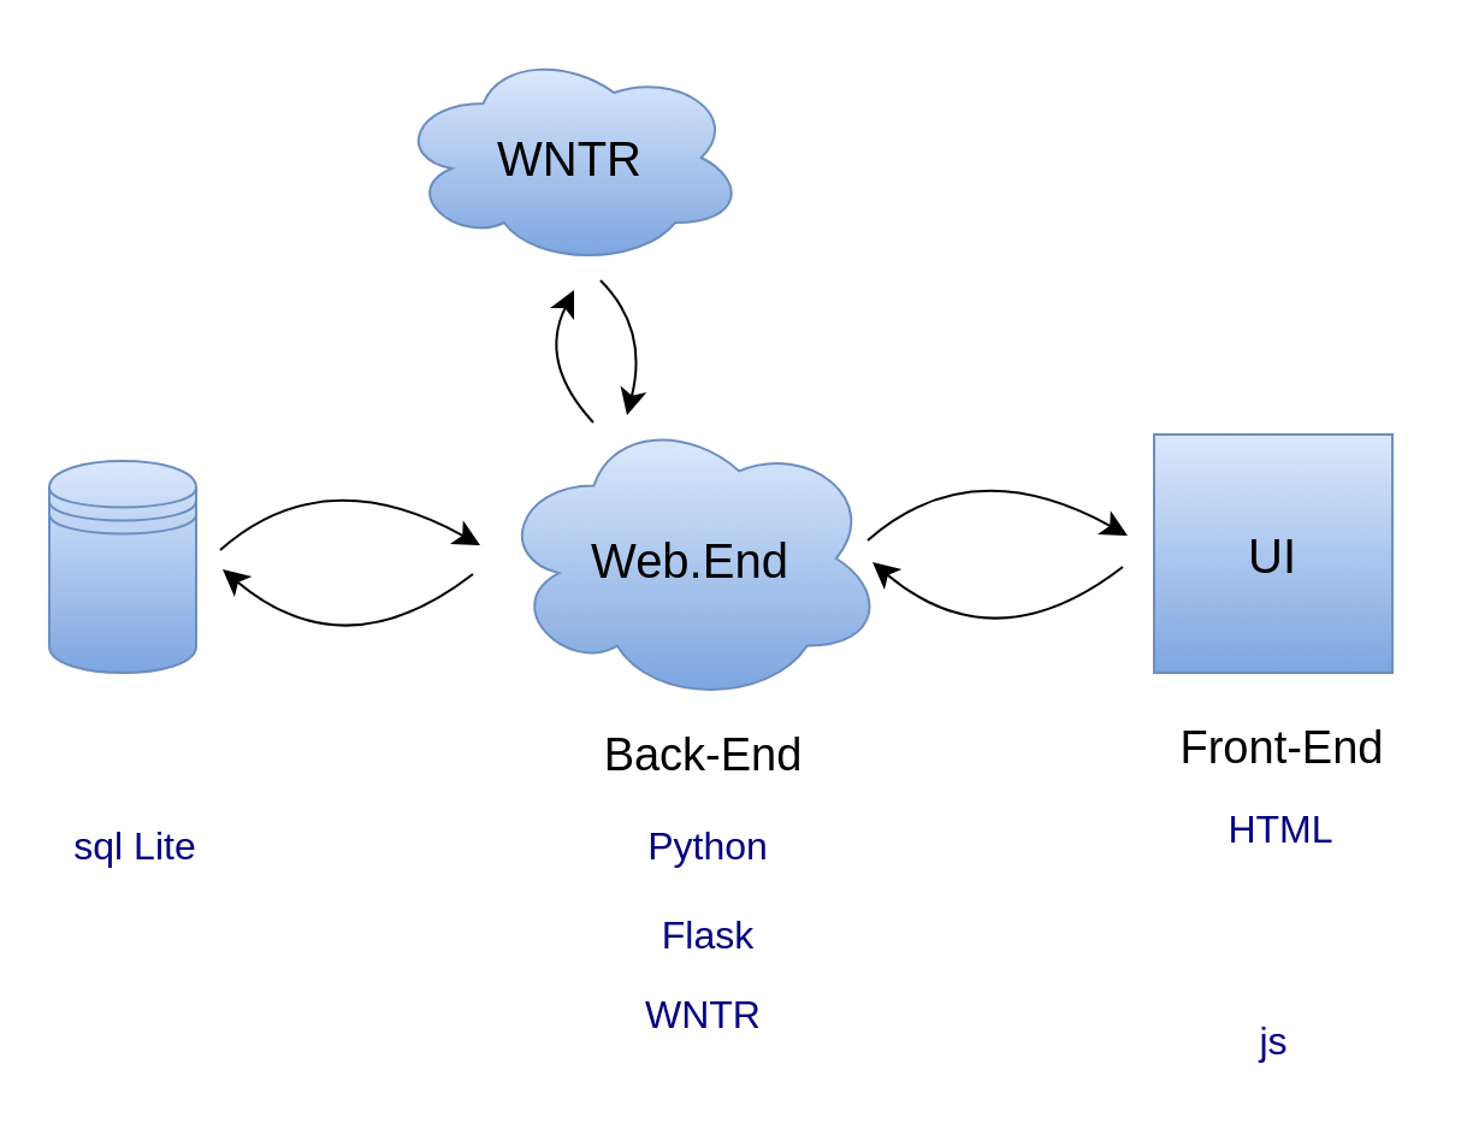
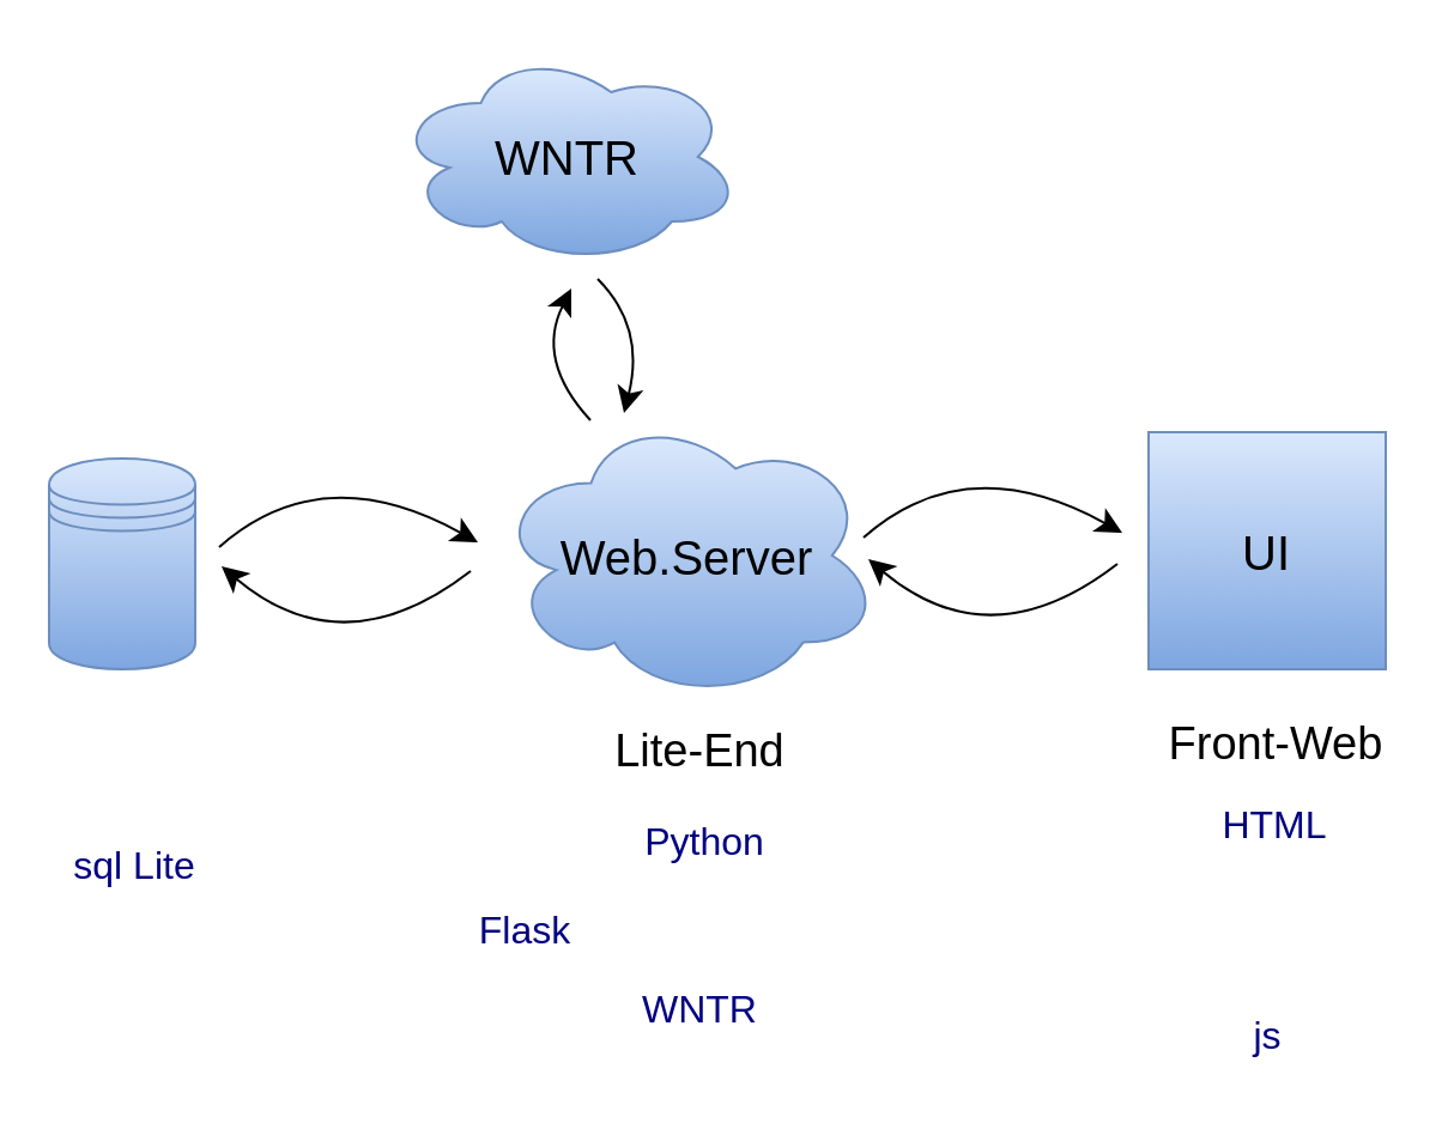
  <mxCell id="0" />
  <mxCell id="1" parent="0" />
  <mxCell id="2" value="" style="shape=datastore;whiteSpace=wrap;html=1;fillColor=#dae8fc;gradientColor=#7ea6e0;strokeColor=#6c8ebf;" vertex="1" parent="1"><mxGeometry x="20" y="191" width="61" height="88" as="geometry" /></mxCell>
- <mxCell id="3" value="sql Lite" style="text;html=1;align=center;verticalAlign=middle;whiteSpace=wrap;rounded=0;fontSize=16;fontColor=#000080;" vertex="1" parent="1"><mxGeometry x="26" y="336" width="60" height="30" as="geometry" /></mxCell>
+ <mxCell id="3" value="sql Lite" style="text;html=1;align=center;verticalAlign=middle;whiteSpace=wrap;rounded=0;fontSize=16;fontColor=#000080;" vertex="1" parent="1"><mxGeometry x="26" y="346" width="60" height="30" as="geometry" /></mxCell>
  <mxCell id="4" value="" style="endArrow=classic;html=1;rounded=0;fontSize=12;startSize=8;endSize=8;curved=1;" edge="1" parent="1"><mxGeometry width="50" height="50" relative="1" as="geometry"><mxPoint x="91" y="228" as="sourcePoint" /><mxPoint x="199" y="226" as="targetPoint" /><Array as="points"><mxPoint x="134" y="190" /></Array></mxGeometry></mxCell>
  <mxCell id="5" value="" style="endArrow=classic;html=1;rounded=0;fontSize=12;startSize=8;endSize=8;curved=1;" edge="1" parent="1"><mxGeometry width="50" height="50" relative="1" as="geometry"><mxPoint x="466" y="235" as="sourcePoint" /><mxPoint x="362" y="233" as="targetPoint" /><Array as="points"><mxPoint x="413" y="276" /></Array></mxGeometry></mxCell>
- <mxCell id="6" value="Web.End" style="ellipse;shape=cloud;whiteSpace=wrap;html=1;fillColor=#dae8fc;gradientColor=#7ea6e0;strokeColor=#6c8ebf;fontSize=20;" vertex="1" parent="1"><mxGeometry x="206" y="171" width="161" height="121" as="geometry" /></mxCell>
+ <mxCell id="6" value="Web.Server" style="ellipse;shape=cloud;whiteSpace=wrap;html=1;fillColor=#dae8fc;gradientColor=#7ea6e0;strokeColor=#6c8ebf;fontSize=20;" vertex="1" parent="1"><mxGeometry x="206" y="171" width="161" height="121" as="geometry" /></mxCell>
  <mxCell id="7" value="" style="endArrow=classic;html=1;rounded=0;fontSize=12;startSize=8;endSize=8;curved=1;" edge="1" parent="1"><mxGeometry width="50" height="50" relative="1" as="geometry"><mxPoint x="360" y="224" as="sourcePoint" /><mxPoint x="468" y="222" as="targetPoint" /><Array as="points"><mxPoint x="403" y="186" /></Array></mxGeometry></mxCell>
  <mxCell id="8" value="" style="endArrow=classic;html=1;rounded=0;fontSize=12;startSize=8;endSize=8;curved=1;" edge="1" parent="1"><mxGeometry width="50" height="50" relative="1" as="geometry"><mxPoint x="196" y="238" as="sourcePoint" /><mxPoint x="92" y="236" as="targetPoint" /><Array as="points"><mxPoint x="143" y="279" /></Array></mxGeometry></mxCell>
- <mxCell id="9" value="Back-End" style="text;html=1;align=center;verticalAlign=middle;whiteSpace=wrap;rounded=0;fontSize=19;" vertex="1" parent="1"><mxGeometry x="249" y="299" width="86" height="30" as="geometry" /></mxCell>
+ <mxCell id="9" value="Lite-End" style="text;html=1;align=center;verticalAlign=middle;whiteSpace=wrap;rounded=0;fontSize=19;" vertex="1" parent="1"><mxGeometry x="249" y="299" width="86" height="30" as="geometry" /></mxCell>
  <mxCell id="10" value="&lt;div&gt;Python&lt;br&gt;&lt;/div&gt;" style="text;html=1;align=center;verticalAlign=middle;whiteSpace=wrap;rounded=0;fontSize=16;fontColor=#000080;" vertex="1" parent="1"><mxGeometry x="264" y="336" width="60" height="30" as="geometry" /></mxCell>
- <mxCell id="11" value="Flask" style="text;html=1;align=center;verticalAlign=middle;whiteSpace=wrap;rounded=0;fontSize=16;fontColor=#000080;" vertex="1" parent="1"><mxGeometry x="264" y="373" width="60" height="30" as="geometry" /></mxCell>
+ <mxCell id="11" value="Flask" style="text;html=1;align=center;verticalAlign=middle;whiteSpace=wrap;rounded=0;fontSize=16;fontColor=#000080;" vertex="1" parent="1"><mxGeometry x="189" y="373" width="60" height="30" as="geometry" /></mxCell>
  <mxCell id="12" value="WNTR" style="text;html=1;align=center;verticalAlign=middle;whiteSpace=wrap;rounded=0;fontSize=16;fontColor=#000080;" vertex="1" parent="1"><mxGeometry x="262" y="406" width="60" height="30" as="geometry" /></mxCell>
  <mxCell id="13" value="UI" style="whiteSpace=wrap;html=1;aspect=fixed;fillColor=#dae8fc;gradientColor=#7ea6e0;strokeColor=#6c8ebf;fontSize=20;" vertex="1" parent="1"><mxGeometry x="479" y="180" width="99" height="99" as="geometry" /></mxCell>
- <mxCell id="14" value="Front-End" style="text;html=1;align=center;verticalAlign=middle;whiteSpace=wrap;rounded=0;fontSize=19;" vertex="1" parent="1"><mxGeometry x="479.5" y="296" width="105" height="30" as="geometry" /></mxCell>
+ <mxCell id="14" value="Front-Web" style="text;html=1;align=center;verticalAlign=middle;whiteSpace=wrap;rounded=0;fontSize=19;" vertex="1" parent="1"><mxGeometry x="479.5" y="296" width="105" height="30" as="geometry" /></mxCell>
  <mxCell id="15" value="HTML" style="text;html=1;align=center;verticalAlign=middle;whiteSpace=wrap;rounded=0;fontSize=16;fontColor=#000080;" vertex="1" parent="1"><mxGeometry x="502" y="329" width="60" height="30" as="geometry" /></mxCell>
  <mxCell id="16" value="js" style="text;html=1;align=center;verticalAlign=middle;whiteSpace=wrap;rounded=0;fontSize=16;fontColor=#000080;" vertex="1" parent="1"><mxGeometry x="498.5" y="417" width="60" height="30" as="geometry" /></mxCell>
  <mxCell id="17" value="" style="endArrow=classic;html=1;rounded=0;fontSize=12;startSize=8;endSize=8;curved=1;" edge="1" parent="1"><mxGeometry width="50" height="50" relative="1" as="geometry"><mxPoint x="246" y="175" as="sourcePoint" /><mxPoint x="238" y="120" as="targetPoint" /><Array as="points"><mxPoint x="223" y="150" /></Array></mxGeometry></mxCell>
  <mxCell id="18" value="" style="endArrow=classic;html=1;rounded=0;fontSize=12;startSize=8;endSize=8;curved=1;" edge="1" parent="1"><mxGeometry width="50" height="50" relative="1" as="geometry"><mxPoint x="249" y="116" as="sourcePoint" /><mxPoint x="260" y="172" as="targetPoint" /><Array as="points"><mxPoint x="269" y="136" /></Array></mxGeometry></mxCell>
  <mxCell id="19" value="WNTR" style="ellipse;shape=cloud;whiteSpace=wrap;html=1;fillColor=#dae8fc;gradientColor=#7ea6e0;strokeColor=#6c8ebf;fontSize=20;" vertex="1" parent="1"><mxGeometry x="164" y="20" width="145" height="90" as="geometry" /></mxCell>
